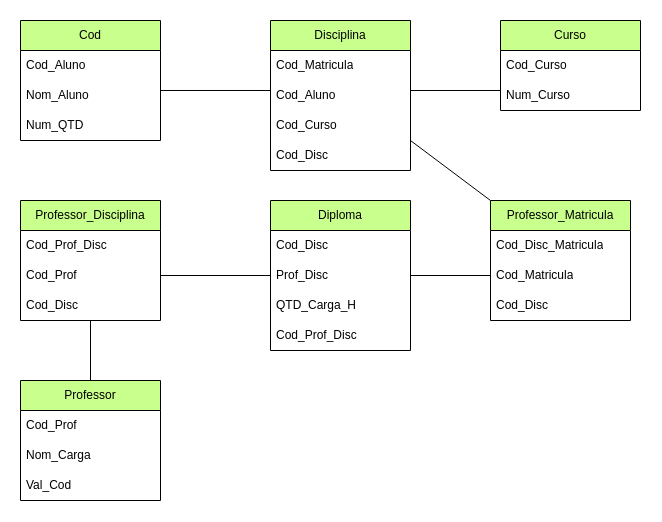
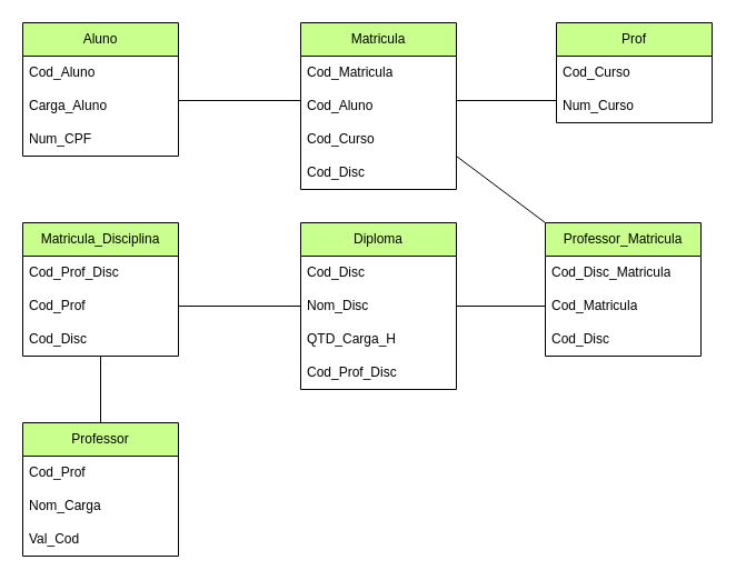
  <mxCell id="0" />
  <mxCell id="1" parent="0" />
- <mxCell id="2" value="Disciplina" style="swimlane;fontStyle=0;childLayout=stackLayout;horizontal=1;startSize=30;horizontalStack=0;resizeParent=1;resizeParentMax=0;resizeLast=0;collapsible=1;marginBottom=0;whiteSpace=wrap;html=1;fillColor=#C9FF8C;" vertex="1" parent="1"><mxGeometry x="270" y="20" width="140" height="150" as="geometry" /></mxCell>
+ <mxCell id="2" value="Matricula" style="swimlane;fontStyle=0;childLayout=stackLayout;horizontal=1;startSize=30;horizontalStack=0;resizeParent=1;resizeParentMax=0;resizeLast=0;collapsible=1;marginBottom=0;whiteSpace=wrap;html=1;fillColor=#C9FF8C;" vertex="1" parent="1"><mxGeometry x="270" y="20" width="140" height="150" as="geometry" /></mxCell>
  <mxCell id="3" value="Cod_Matricula" style="text;strokeColor=none;fillColor=none;align=left;verticalAlign=middle;spacingLeft=4;spacingRight=4;overflow=hidden;points=[[0,0.5],[1,0.5]];portConstraint=eastwest;rotatable=0;whiteSpace=wrap;html=1;" vertex="1" parent="2"><mxGeometry y="30" width="140" height="30" as="geometry" /></mxCell>
  <mxCell id="4" value="Cod_Aluno" style="text;strokeColor=none;fillColor=none;align=left;verticalAlign=middle;spacingLeft=4;spacingRight=4;overflow=hidden;points=[[0,0.5],[1,0.5]];portConstraint=eastwest;rotatable=0;whiteSpace=wrap;html=1;" vertex="1" parent="2"><mxGeometry y="60" width="140" height="30" as="geometry" /></mxCell>
  <mxCell id="5" value="Cod_Curso" style="text;strokeColor=none;fillColor=none;align=left;verticalAlign=middle;spacingLeft=4;spacingRight=4;overflow=hidden;points=[[0,0.5],[1,0.5]];portConstraint=eastwest;rotatable=0;whiteSpace=wrap;html=1;" vertex="1" parent="2"><mxGeometry y="90" width="140" height="30" as="geometry" /></mxCell>
  <mxCell id="6" value="Cod_Disc" style="text;strokeColor=none;fillColor=none;align=left;verticalAlign=middle;spacingLeft=4;spacingRight=4;overflow=hidden;points=[[0,0.5],[1,0.5]];portConstraint=eastwest;rotatable=0;whiteSpace=wrap;html=1;" vertex="1" parent="2"><mxGeometry y="120" width="140" height="30" as="geometry" /></mxCell>
  <mxCell id="7" value="Diploma" style="swimlane;fontStyle=0;childLayout=stackLayout;horizontal=1;startSize=30;horizontalStack=0;resizeParent=1;resizeParentMax=0;resizeLast=0;collapsible=1;marginBottom=0;whiteSpace=wrap;html=1;fillColor=#C9FF8C;" vertex="1" parent="1"><mxGeometry x="270" y="200" width="140" height="150" as="geometry" /></mxCell>
  <mxCell id="8" value="Cod_Disc" style="text;strokeColor=none;fillColor=none;align=left;verticalAlign=middle;spacingLeft=4;spacingRight=4;overflow=hidden;points=[[0,0.5],[1,0.5]];portConstraint=eastwest;rotatable=0;whiteSpace=wrap;html=1;" vertex="1" parent="7"><mxGeometry y="30" width="140" height="30" as="geometry" /></mxCell>
- <mxCell id="9" value="Prof_Disc" style="text;strokeColor=none;fillColor=none;align=left;verticalAlign=middle;spacingLeft=4;spacingRight=4;overflow=hidden;points=[[0,0.5],[1,0.5]];portConstraint=eastwest;rotatable=0;whiteSpace=wrap;html=1;" vertex="1" parent="7"><mxGeometry y="60" width="140" height="30" as="geometry" /></mxCell>
+ <mxCell id="9" value="Nom_Disc" style="text;strokeColor=none;fillColor=none;align=left;verticalAlign=middle;spacingLeft=4;spacingRight=4;overflow=hidden;points=[[0,0.5],[1,0.5]];portConstraint=eastwest;rotatable=0;whiteSpace=wrap;html=1;" vertex="1" parent="7"><mxGeometry y="60" width="140" height="30" as="geometry" /></mxCell>
  <mxCell id="10" value="QTD_Carga_H" style="text;strokeColor=none;fillColor=none;align=left;verticalAlign=middle;spacingLeft=4;spacingRight=4;overflow=hidden;points=[[0,0.5],[1,0.5]];portConstraint=eastwest;rotatable=0;whiteSpace=wrap;html=1;" vertex="1" parent="7"><mxGeometry y="90" width="140" height="30" as="geometry" /></mxCell>
  <mxCell id="11" value="Cod_Prof_Disc" style="text;strokeColor=none;fillColor=none;align=left;verticalAlign=middle;spacingLeft=4;spacingRight=4;overflow=hidden;points=[[0,0.5],[1,0.5]];portConstraint=eastwest;rotatable=0;whiteSpace=wrap;html=1;" vertex="1" parent="7"><mxGeometry y="120" width="140" height="30" as="geometry" /></mxCell>
- <mxCell id="12" value="Curso" style="swimlane;fontStyle=0;childLayout=stackLayout;horizontal=1;startSize=30;horizontalStack=0;resizeParent=1;resizeParentMax=0;resizeLast=0;collapsible=1;marginBottom=0;whiteSpace=wrap;html=1;fillColor=#C9FF8C;" vertex="1" parent="1"><mxGeometry x="500" y="20" width="140" height="90" as="geometry" /></mxCell>
+ <mxCell id="12" value="Prof" style="swimlane;fontStyle=0;childLayout=stackLayout;horizontal=1;startSize=30;horizontalStack=0;resizeParent=1;resizeParentMax=0;resizeLast=0;collapsible=1;marginBottom=0;whiteSpace=wrap;html=1;fillColor=#C9FF8C;" vertex="1" parent="1"><mxGeometry x="500" y="20" width="140" height="90" as="geometry" /></mxCell>
  <mxCell id="13" value="Cod_Curso" style="text;strokeColor=none;fillColor=none;align=left;verticalAlign=middle;spacingLeft=4;spacingRight=4;overflow=hidden;points=[[0,0.5],[1,0.5]];portConstraint=eastwest;rotatable=0;whiteSpace=wrap;html=1;" vertex="1" parent="12"><mxGeometry y="30" width="140" height="30" as="geometry" /></mxCell>
  <mxCell id="14" value="Num_Curso" style="text;strokeColor=none;fillColor=none;align=left;verticalAlign=middle;spacingLeft=4;spacingRight=4;overflow=hidden;points=[[0,0.5],[1,0.5]];portConstraint=eastwest;rotatable=0;whiteSpace=wrap;html=1;" vertex="1" parent="12"><mxGeometry y="60" width="140" height="30" as="geometry" /></mxCell>
- <mxCell id="15" value="Cod" style="swimlane;fontStyle=0;childLayout=stackLayout;horizontal=1;startSize=30;horizontalStack=0;resizeParent=1;resizeParentMax=0;resizeLast=0;collapsible=1;marginBottom=0;whiteSpace=wrap;html=1;fillColor=#C9FF8C;" vertex="1" parent="1"><mxGeometry x="20" y="20" width="140" height="120" as="geometry" /></mxCell>
+ <mxCell id="15" value="Aluno" style="swimlane;fontStyle=0;childLayout=stackLayout;horizontal=1;startSize=30;horizontalStack=0;resizeParent=1;resizeParentMax=0;resizeLast=0;collapsible=1;marginBottom=0;whiteSpace=wrap;html=1;fillColor=#C9FF8C;" vertex="1" parent="1"><mxGeometry x="20" y="20" width="140" height="120" as="geometry" /></mxCell>
  <mxCell id="16" value="Cod_Aluno" style="text;strokeColor=none;fillColor=none;align=left;verticalAlign=middle;spacingLeft=4;spacingRight=4;overflow=hidden;points=[[0,0.5],[1,0.5]];portConstraint=eastwest;rotatable=0;whiteSpace=wrap;html=1;" vertex="1" parent="15"><mxGeometry y="30" width="140" height="30" as="geometry" /></mxCell>
- <mxCell id="17" value="Nom_Aluno" style="text;strokeColor=none;fillColor=none;align=left;verticalAlign=middle;spacingLeft=4;spacingRight=4;overflow=hidden;points=[[0,0.5],[1,0.5]];portConstraint=eastwest;rotatable=0;whiteSpace=wrap;html=1;" vertex="1" parent="15"><mxGeometry y="60" width="140" height="30" as="geometry" /></mxCell>
- <mxCell id="18" value="Num_QTD" style="text;strokeColor=none;fillColor=none;align=left;verticalAlign=middle;spacingLeft=4;spacingRight=4;overflow=hidden;points=[[0,0.5],[1,0.5]];portConstraint=eastwest;rotatable=0;whiteSpace=wrap;html=1;" vertex="1" parent="15"><mxGeometry y="90" width="140" height="30" as="geometry" /></mxCell>
+ <mxCell id="17" value="Carga_Aluno" style="text;strokeColor=none;fillColor=none;align=left;verticalAlign=middle;spacingLeft=4;spacingRight=4;overflow=hidden;points=[[0,0.5],[1,0.5]];portConstraint=eastwest;rotatable=0;whiteSpace=wrap;html=1;" vertex="1" parent="15"><mxGeometry y="60" width="140" height="30" as="geometry" /></mxCell>
+ <mxCell id="18" value="Num_CPF" style="text;strokeColor=none;fillColor=none;align=left;verticalAlign=middle;spacingLeft=4;spacingRight=4;overflow=hidden;points=[[0,0.5],[1,0.5]];portConstraint=eastwest;rotatable=0;whiteSpace=wrap;html=1;" vertex="1" parent="15"><mxGeometry y="90" width="140" height="30" as="geometry" /></mxCell>
  <mxCell id="19" value="Professor_Matricula" style="swimlane;fontStyle=0;childLayout=stackLayout;horizontal=1;startSize=30;horizontalStack=0;resizeParent=1;resizeParentMax=0;resizeLast=0;collapsible=1;marginBottom=0;whiteSpace=wrap;html=1;fillColor=#C9FF8C;" vertex="1" parent="1"><mxGeometry x="490" y="200" width="140" height="120" as="geometry" /></mxCell>
  <mxCell id="20" value="Cod_Disc_Matricula" style="text;strokeColor=none;fillColor=none;align=left;verticalAlign=middle;spacingLeft=4;spacingRight=4;overflow=hidden;points=[[0,0.5],[1,0.5]];portConstraint=eastwest;rotatable=0;whiteSpace=wrap;html=1;" vertex="1" parent="19"><mxGeometry y="30" width="140" height="30" as="geometry" /></mxCell>
  <mxCell id="21" value="Cod_Matricula" style="text;strokeColor=none;fillColor=none;align=left;verticalAlign=middle;spacingLeft=4;spacingRight=4;overflow=hidden;points=[[0,0.5],[1,0.5]];portConstraint=eastwest;rotatable=0;whiteSpace=wrap;html=1;" vertex="1" parent="19"><mxGeometry y="60" width="140" height="30" as="geometry" /></mxCell>
  <mxCell id="22" value="Cod_Disc" style="text;strokeColor=none;fillColor=none;align=left;verticalAlign=middle;spacingLeft=4;spacingRight=4;overflow=hidden;points=[[0,0.5],[1,0.5]];portConstraint=eastwest;rotatable=0;whiteSpace=wrap;html=1;" vertex="1" parent="19"><mxGeometry y="90" width="140" height="30" as="geometry" /></mxCell>
- <mxCell id="23" value="Professor_Disciplina" style="swimlane;fontStyle=0;childLayout=stackLayout;horizontal=1;startSize=30;horizontalStack=0;resizeParent=1;resizeParentMax=0;resizeLast=0;collapsible=1;marginBottom=0;whiteSpace=wrap;html=1;fillColor=#C9FF8C;" vertex="1" parent="1"><mxGeometry x="20" y="200" width="140" height="120" as="geometry" /></mxCell>
+ <mxCell id="23" value="Matricula_Disciplina" style="swimlane;fontStyle=0;childLayout=stackLayout;horizontal=1;startSize=30;horizontalStack=0;resizeParent=1;resizeParentMax=0;resizeLast=0;collapsible=1;marginBottom=0;whiteSpace=wrap;html=1;fillColor=#C9FF8C;" vertex="1" parent="1"><mxGeometry x="20" y="200" width="140" height="120" as="geometry" /></mxCell>
  <mxCell id="24" value="Cod_Prof_Disc" style="text;strokeColor=none;fillColor=none;align=left;verticalAlign=middle;spacingLeft=4;spacingRight=4;overflow=hidden;points=[[0,0.5],[1,0.5]];portConstraint=eastwest;rotatable=0;whiteSpace=wrap;html=1;" vertex="1" parent="23"><mxGeometry y="30" width="140" height="30" as="geometry" /></mxCell>
  <mxCell id="25" value="Cod_Prof" style="text;strokeColor=none;fillColor=none;align=left;verticalAlign=middle;spacingLeft=4;spacingRight=4;overflow=hidden;points=[[0,0.5],[1,0.5]];portConstraint=eastwest;rotatable=0;whiteSpace=wrap;html=1;" vertex="1" parent="23"><mxGeometry y="60" width="140" height="30" as="geometry" /></mxCell>
  <mxCell id="26" value="Cod_Disc" style="text;strokeColor=none;fillColor=none;align=left;verticalAlign=middle;spacingLeft=4;spacingRight=4;overflow=hidden;points=[[0,0.5],[1,0.5]];portConstraint=eastwest;rotatable=0;whiteSpace=wrap;html=1;" vertex="1" parent="23"><mxGeometry y="90" width="140" height="30" as="geometry" /></mxCell>
  <mxCell id="27" value="Professor" style="swimlane;fontStyle=0;childLayout=stackLayout;horizontal=1;startSize=30;horizontalStack=0;resizeParent=1;resizeParentMax=0;resizeLast=0;collapsible=1;marginBottom=0;whiteSpace=wrap;html=1;fillColor=#C9FF8C;" vertex="1" parent="1"><mxGeometry x="20" y="380" width="140" height="120" as="geometry" /></mxCell>
  <mxCell id="28" value="Cod_Prof" style="text;strokeColor=none;fillColor=none;align=left;verticalAlign=middle;spacingLeft=4;spacingRight=4;overflow=hidden;points=[[0,0.5],[1,0.5]];portConstraint=eastwest;rotatable=0;whiteSpace=wrap;html=1;" vertex="1" parent="27"><mxGeometry y="30" width="140" height="30" as="geometry" /></mxCell>
  <mxCell id="29" value="Nom_Carga" style="text;strokeColor=none;fillColor=none;align=left;verticalAlign=middle;spacingLeft=4;spacingRight=4;overflow=hidden;points=[[0,0.5],[1,0.5]];portConstraint=eastwest;rotatable=0;whiteSpace=wrap;html=1;" vertex="1" parent="27"><mxGeometry y="60" width="140" height="30" as="geometry" /></mxCell>
  <mxCell id="30" value="Val_Cod" style="text;strokeColor=none;fillColor=none;align=left;verticalAlign=middle;spacingLeft=4;spacingRight=4;overflow=hidden;points=[[0,0.5],[1,0.5]];portConstraint=eastwest;rotatable=0;whiteSpace=wrap;html=1;" vertex="1" parent="27"><mxGeometry y="90" width="140" height="30" as="geometry" /></mxCell>
  <mxCell id="31" value="" style="endArrow=none;html=1;rounded=0;" edge="1" parent="1"><mxGeometry width="50" height="50" relative="1" as="geometry"><mxPoint x="410" y="140" as="sourcePoint" /><mxPoint x="490" y="200" as="targetPoint" /></mxGeometry></mxCell>
  <mxCell id="32" value="" style="endArrow=none;html=1;rounded=0;exitX=1;exitY=0.333;exitDx=0;exitDy=0;exitPerimeter=0;" edge="1" parent="1" source="17"><mxGeometry width="50" height="50" relative="1" as="geometry"><mxPoint x="190" y="120" as="sourcePoint" /><mxPoint x="270" y="90" as="targetPoint" /></mxGeometry></mxCell>
  <mxCell id="33" value="" style="endArrow=none;html=1;rounded=0;entryX=0;entryY=0.5;entryDx=0;entryDy=0;" edge="1" parent="1" source="25" target="9"><mxGeometry width="50" height="50" relative="1" as="geometry"><mxPoint x="190" y="285" as="sourcePoint" /><mxPoint x="240" y="235" as="targetPoint" /></mxGeometry></mxCell>
  <mxCell id="34" value="" style="endArrow=none;html=1;rounded=0;" edge="1" parent="1" source="9" target="21"><mxGeometry width="50" height="50" relative="1" as="geometry"><mxPoint x="420" y="271" as="sourcePoint" /><mxPoint x="490" y="271.19" as="targetPoint" /></mxGeometry></mxCell>
  <mxCell id="35" value="" style="endArrow=none;html=1;rounded=0;exitX=0.5;exitY=0;exitDx=0;exitDy=0;" edge="1" parent="1" source="27"><mxGeometry width="50" height="50" relative="1" as="geometry"><mxPoint x="90" y="390" as="sourcePoint" /><mxPoint x="90" y="320" as="targetPoint" /></mxGeometry></mxCell>
  <mxCell id="36" value="" style="endArrow=none;html=1;rounded=0;" edge="1" parent="1"><mxGeometry width="50" height="50" relative="1" as="geometry"><mxPoint x="410" y="90" as="sourcePoint" /><mxPoint x="500" y="90" as="targetPoint" /></mxGeometry></mxCell>
